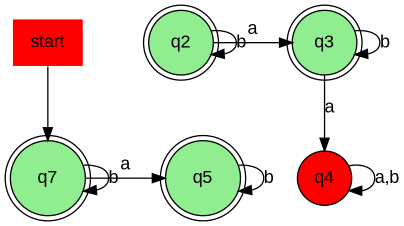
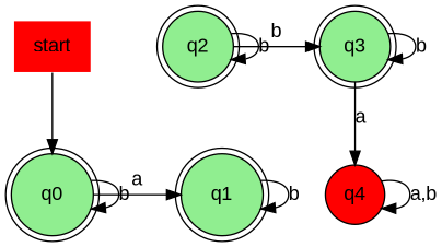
  digraph {
    fontname="Liberation Sans"
    rankdir=TB
    node [fillcolor=lightgreen fontname="Liberation Sans" shape=doublecircle style=filled]
    edge [fontname="Liberation Sans"]
-   n1 [label=q7]
-   n2 [label=q5]
+   n1 [label=q0]
+   n2 [label=q1]
    n3 [label=q2]
    n4 [label=q3]
    n5 [fillcolor=red label=q4 shape=circle]
    start [fillcolor=red shape=none]
    subgraph sub_1 {
      rank=same
      n1
      n2
    }
    subgraph sub_2 {
      rank=same
      n3
      n4
    }
    subgraph sub_3 {
      rank=same
      n5
    }
    n1 -> n1 [label=b]
    n1 -> n2 [label=a]
    n2 -> n2 [label=b]
    n3 -> n3 [label=b]
-   n3 -> n4 [label=a]
+   n3 -> n4 [label=b]
    n4 -> n4 [label=b]
    n4 -> n5 [label=a]
    n5 -> n5 [label="a,b"]
    start -> n1
  }
